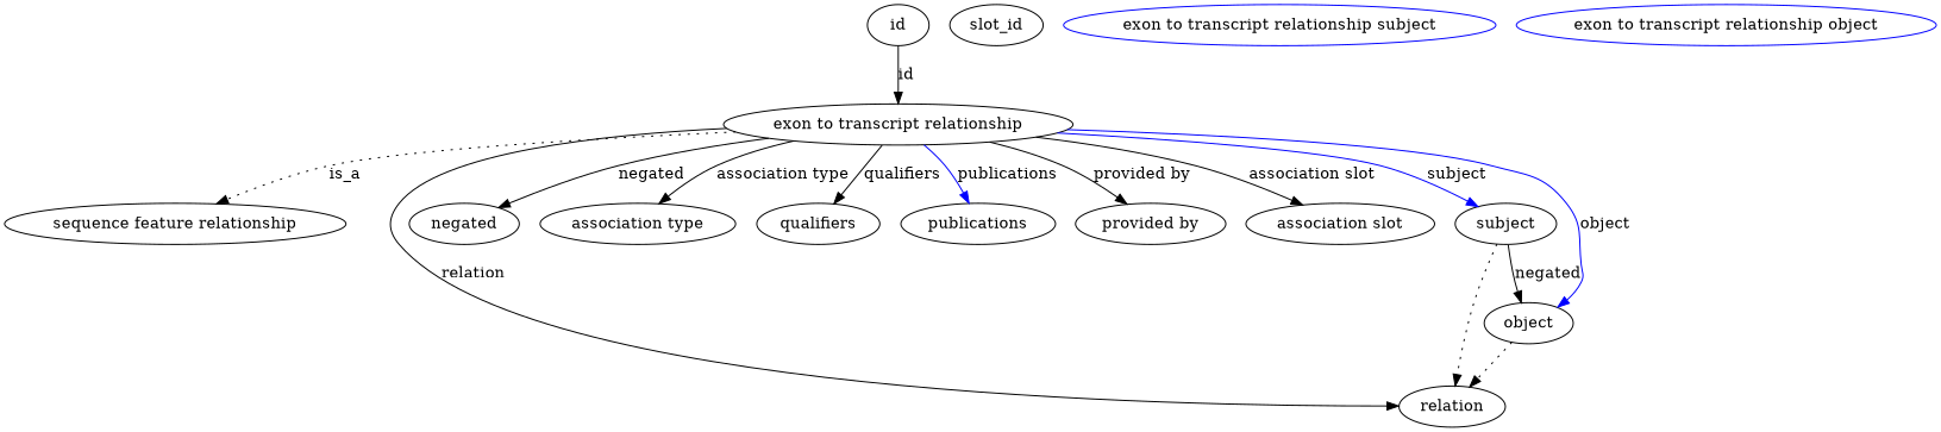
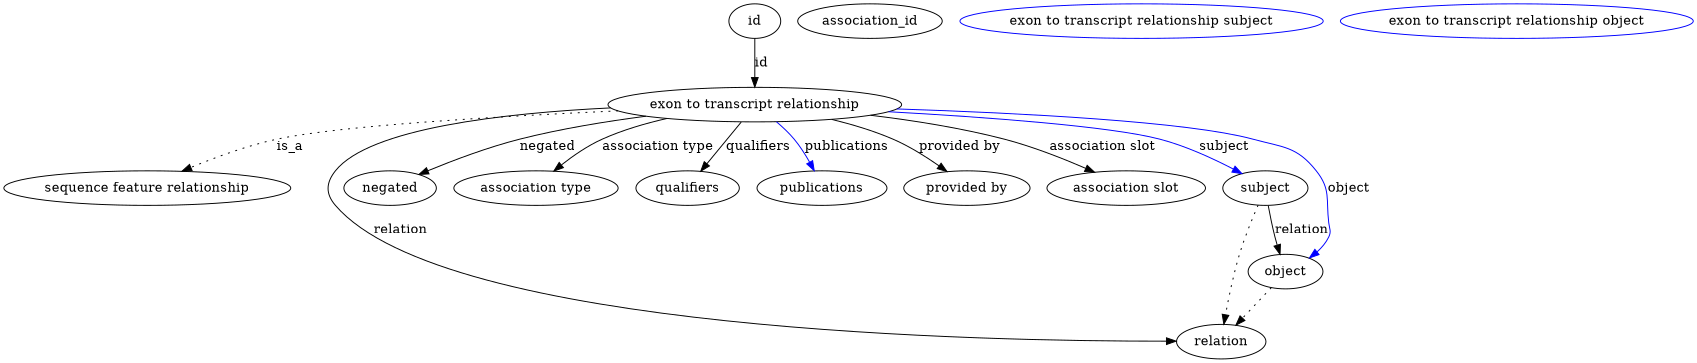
  digraph {
    node [color=black]
    edge [style=solid color=black]
    n1 [height=0.5 label="exon to transcript relationship" width=3.221 color=""]
    "sequence feature relationship" [height=0.5 width=3.1453 color=""]
    relation [height=0.5 width=0.75]
    negated [height=0.5 width=0.75]
    "association type" [height=0.5 width=0.75]
    qualifiers [height=0.5 width=0.75]
    publications [height=0.5 width=0.75]
    "provided by" [height=0.5 width=0.75]
    "association slot" [height=0.5 width=0.75]
    subject [height=0.5 width=0.97656 color=""]
    object [height=0.5 width=0.88096 color=""]
    id [height=0.5 width=0.75 color=""]
-   association_id [height=0.5 width=0.75 label=slot_id]
+   association_id [height=0.5 width=0.75]
    "exon to transcript relationship subject" [color=blue height=0.5 width=0.75]
    "exon to transcript relationship object" [color=blue height=0.5 width=0.75]
    n1 -> "sequence feature relationship" [label=is_a style=dotted color=""]
    n1 -> relation [label=relation]
    n1 -> negated [label=negated]
    n1 -> "association type" [label="association type"]
    n1 -> qualifiers [label=qualifiers]
    n1 -> publications [color=blue label=publications]
    n1 -> "provided by" [label="provided by"]
    n1 -> "association slot" [label="association slot"]
    n1 -> subject [color=blue label=subject]
    n1 -> object [color=blue label=object]
    subject -> relation [style=dotted color=""]
-   subject -> object [label=negated style="" color=""]
+   subject -> object [label=relation style="" color=""]
    object -> relation [style=dotted color=""]
    id -> n1 [label=id]
  }
